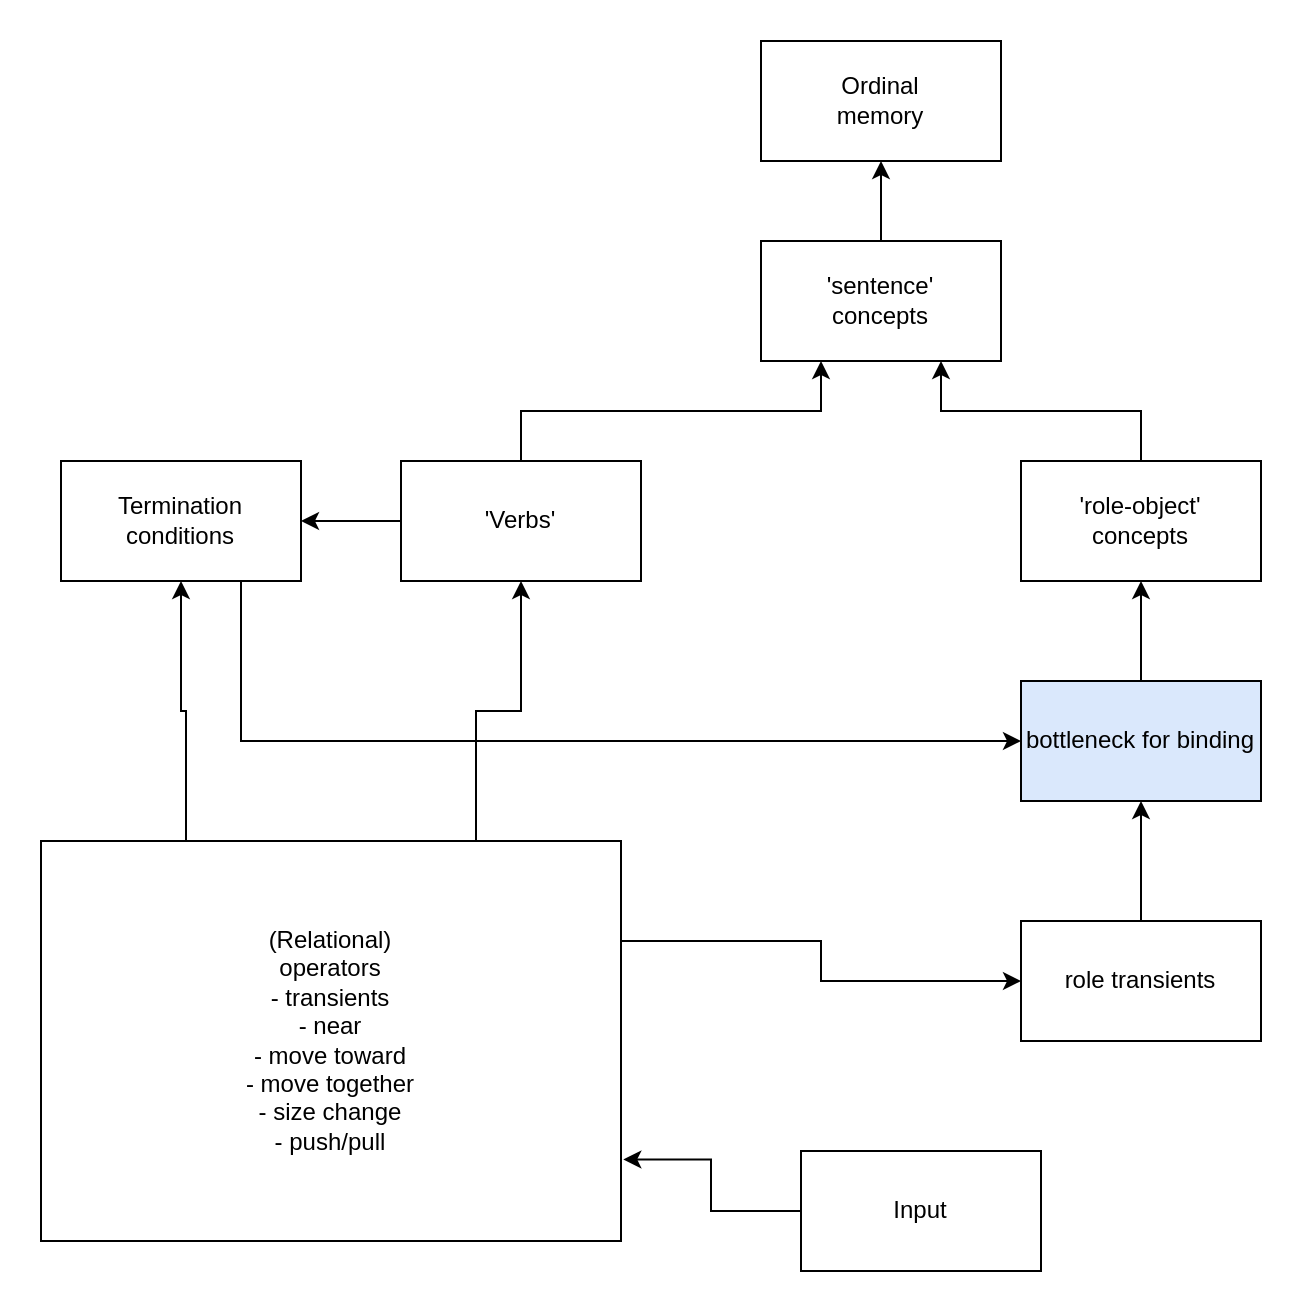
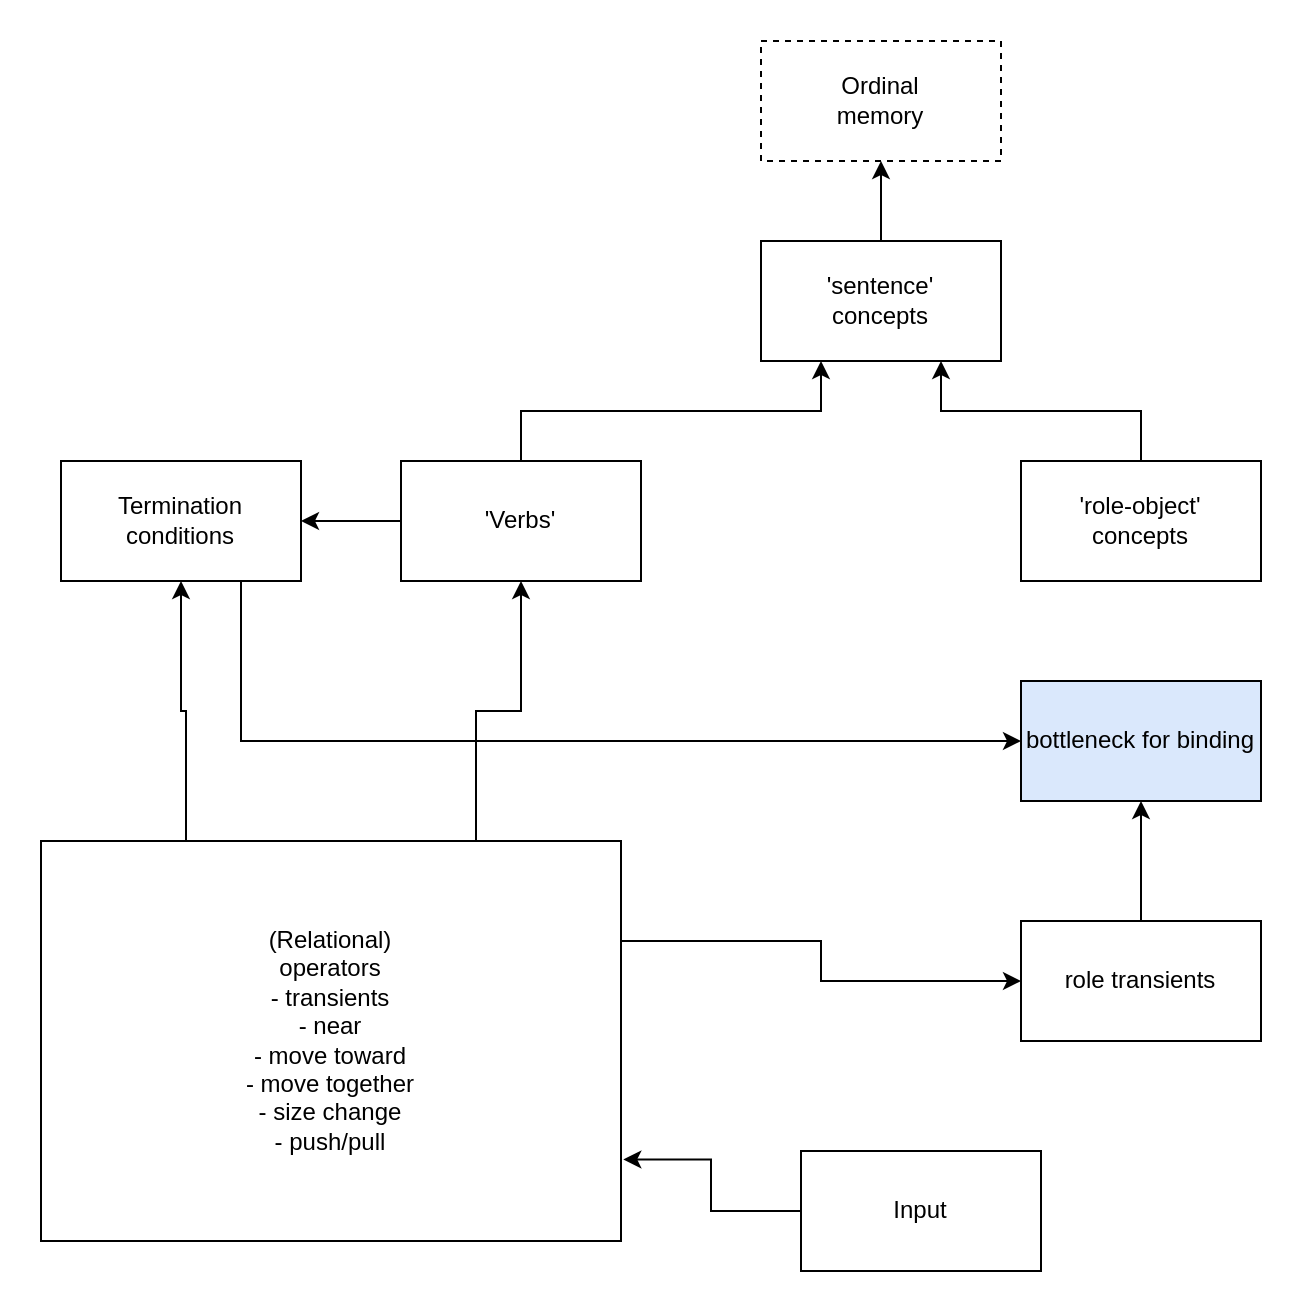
  <mxCell id="0" />
  <mxCell id="1" parent="0" />
- <mxCell id="2" value="&lt;div&gt;Ordinal&lt;/div&gt;&lt;div&gt;memory&lt;br&gt;&lt;/div&gt;" style="rounded=0;whiteSpace=wrap;html=1;" vertex="1" parent="1"><mxGeometry x="380" y="20" width="120" height="60" as="geometry" /></mxCell>
+ <mxCell id="2" value="&lt;div&gt;Ordinal&lt;/div&gt;&lt;div&gt;memory&lt;br&gt;&lt;/div&gt;" style="rounded=0;whiteSpace=wrap;html=1;dashed=1;" vertex="1" parent="1"><mxGeometry x="380" y="20" width="120" height="60" as="geometry" /></mxCell>
  <mxCell id="3" style="edgeStyle=orthogonalEdgeStyle;rounded=0;orthogonalLoop=1;jettySize=auto;html=1;exitX=0.5;exitY=0;exitDx=0;exitDy=0;entryX=0.5;entryY=1;entryDx=0;entryDy=0;" edge="1" parent="1" source="4" target="2"><mxGeometry relative="1" as="geometry" /></mxCell>
  <mxCell id="4" value="&lt;div&gt;'sentence'&lt;/div&gt;&lt;div&gt;concepts&lt;br&gt;&lt;/div&gt;" style="rounded=0;whiteSpace=wrap;html=1;" vertex="1" parent="1"><mxGeometry x="380" y="120" width="120" height="60" as="geometry" /></mxCell>
  <mxCell id="5" style="edgeStyle=orthogonalEdgeStyle;rounded=0;orthogonalLoop=1;jettySize=auto;html=1;exitX=0.5;exitY=0;exitDx=0;exitDy=0;entryX=0.75;entryY=1;entryDx=0;entryDy=0;" edge="1" parent="1" source="6" target="4"><mxGeometry relative="1" as="geometry" /></mxCell>
  <mxCell id="6" value="&lt;div&gt;'role-object'&lt;/div&gt;&lt;div&gt;concepts&lt;br&gt;&lt;/div&gt;" style="rounded=0;whiteSpace=wrap;html=1;" vertex="1" parent="1"><mxGeometry x="510" y="230" width="120" height="60" as="geometry" /></mxCell>
- <mxCell id="7" style="edgeStyle=orthogonalEdgeStyle;rounded=0;orthogonalLoop=1;jettySize=auto;html=1;exitX=0.5;exitY=0;exitDx=0;exitDy=0;entryX=0.5;entryY=1;entryDx=0;entryDy=0;" edge="1" parent="1" source="8" target="6"><mxGeometry relative="1" as="geometry" /></mxCell>
  <mxCell id="8" value="bottleneck for binding" style="rounded=0;whiteSpace=wrap;html=1;fillColor=#dae8fc;" vertex="1" parent="1"><mxGeometry x="510" y="340" width="120" height="60" as="geometry" /></mxCell>
  <mxCell id="9" style="edgeStyle=orthogonalEdgeStyle;rounded=0;orthogonalLoop=1;jettySize=auto;html=1;exitX=0.5;exitY=0;exitDx=0;exitDy=0;entryX=0.5;entryY=1;entryDx=0;entryDy=0;" edge="1" parent="1" source="10" target="8"><mxGeometry relative="1" as="geometry" /></mxCell>
  <mxCell id="10" value="role transients" style="rounded=0;whiteSpace=wrap;html=1;" vertex="1" parent="1"><mxGeometry x="510" y="460" width="120" height="60" as="geometry" /></mxCell>
  <mxCell id="11" style="edgeStyle=orthogonalEdgeStyle;rounded=0;orthogonalLoop=1;jettySize=auto;html=1;exitX=0;exitY=0.5;exitDx=0;exitDy=0;entryX=1.004;entryY=0.796;entryDx=0;entryDy=0;entryPerimeter=0;" edge="1" parent="1" source="12" target="16"><mxGeometry relative="1" as="geometry" /></mxCell>
  <mxCell id="12" value="Input" style="rounded=0;whiteSpace=wrap;html=1;" vertex="1" parent="1"><mxGeometry x="400" y="575" width="120" height="60" as="geometry" /></mxCell>
  <mxCell id="13" style="edgeStyle=orthogonalEdgeStyle;rounded=0;orthogonalLoop=1;jettySize=auto;html=1;exitX=1;exitY=0.25;exitDx=0;exitDy=0;entryX=0;entryY=0.5;entryDx=0;entryDy=0;" edge="1" parent="1" source="16" target="10"><mxGeometry relative="1" as="geometry" /></mxCell>
  <mxCell id="14" style="edgeStyle=orthogonalEdgeStyle;rounded=0;orthogonalLoop=1;jettySize=auto;html=1;exitX=0.75;exitY=0;exitDx=0;exitDy=0;entryX=0.5;entryY=1;entryDx=0;entryDy=0;" edge="1" parent="1" source="16" target="19"><mxGeometry relative="1" as="geometry" /></mxCell>
  <mxCell id="15" style="edgeStyle=orthogonalEdgeStyle;rounded=0;orthogonalLoop=1;jettySize=auto;html=1;exitX=0.25;exitY=0;exitDx=0;exitDy=0;entryX=0.5;entryY=1;entryDx=0;entryDy=0;" edge="1" parent="1" source="16" target="21"><mxGeometry relative="1" as="geometry" /></mxCell>
  <mxCell id="16" value="&lt;div&gt;(Relational)&lt;/div&gt;&lt;div&gt;operators&lt;/div&gt;&lt;div&gt;- transients&lt;/div&gt;&lt;div&gt;- near&lt;/div&gt;&lt;div&gt;- move toward&lt;/div&gt;&lt;div&gt;- move together&lt;/div&gt;&lt;div&gt;- size change&lt;/div&gt;&lt;div&gt;- push/pull&lt;br&gt;&lt;/div&gt;" style="rounded=0;whiteSpace=wrap;html=1;" vertex="1" parent="1"><mxGeometry x="20" y="420" width="290" height="200" as="geometry" /></mxCell>
  <mxCell id="17" style="edgeStyle=orthogonalEdgeStyle;rounded=0;orthogonalLoop=1;jettySize=auto;html=1;exitX=0.5;exitY=0;exitDx=0;exitDy=0;entryX=0.25;entryY=1;entryDx=0;entryDy=0;" edge="1" parent="1" source="19" target="4"><mxGeometry relative="1" as="geometry" /></mxCell>
  <mxCell id="18" style="edgeStyle=orthogonalEdgeStyle;rounded=0;orthogonalLoop=1;jettySize=auto;html=1;exitX=0;exitY=0.5;exitDx=0;exitDy=0;entryX=1;entryY=0.5;entryDx=0;entryDy=0;" edge="1" parent="1" source="19" target="21"><mxGeometry relative="1" as="geometry" /></mxCell>
  <mxCell id="19" value="'Verbs'" style="rounded=0;whiteSpace=wrap;html=1;" vertex="1" parent="1"><mxGeometry x="200" y="230" width="120" height="60" as="geometry" /></mxCell>
  <mxCell id="20" style="edgeStyle=orthogonalEdgeStyle;rounded=0;orthogonalLoop=1;jettySize=auto;html=1;exitX=0.75;exitY=1;exitDx=0;exitDy=0;entryX=0;entryY=0.5;entryDx=0;entryDy=0;" edge="1" parent="1" source="21" target="8"><mxGeometry relative="1" as="geometry" /></mxCell>
  <mxCell id="21" value="Termination conditions" style="rounded=0;whiteSpace=wrap;html=1;" vertex="1" parent="1"><mxGeometry x="30" y="230" width="120" height="60" as="geometry" /></mxCell>
